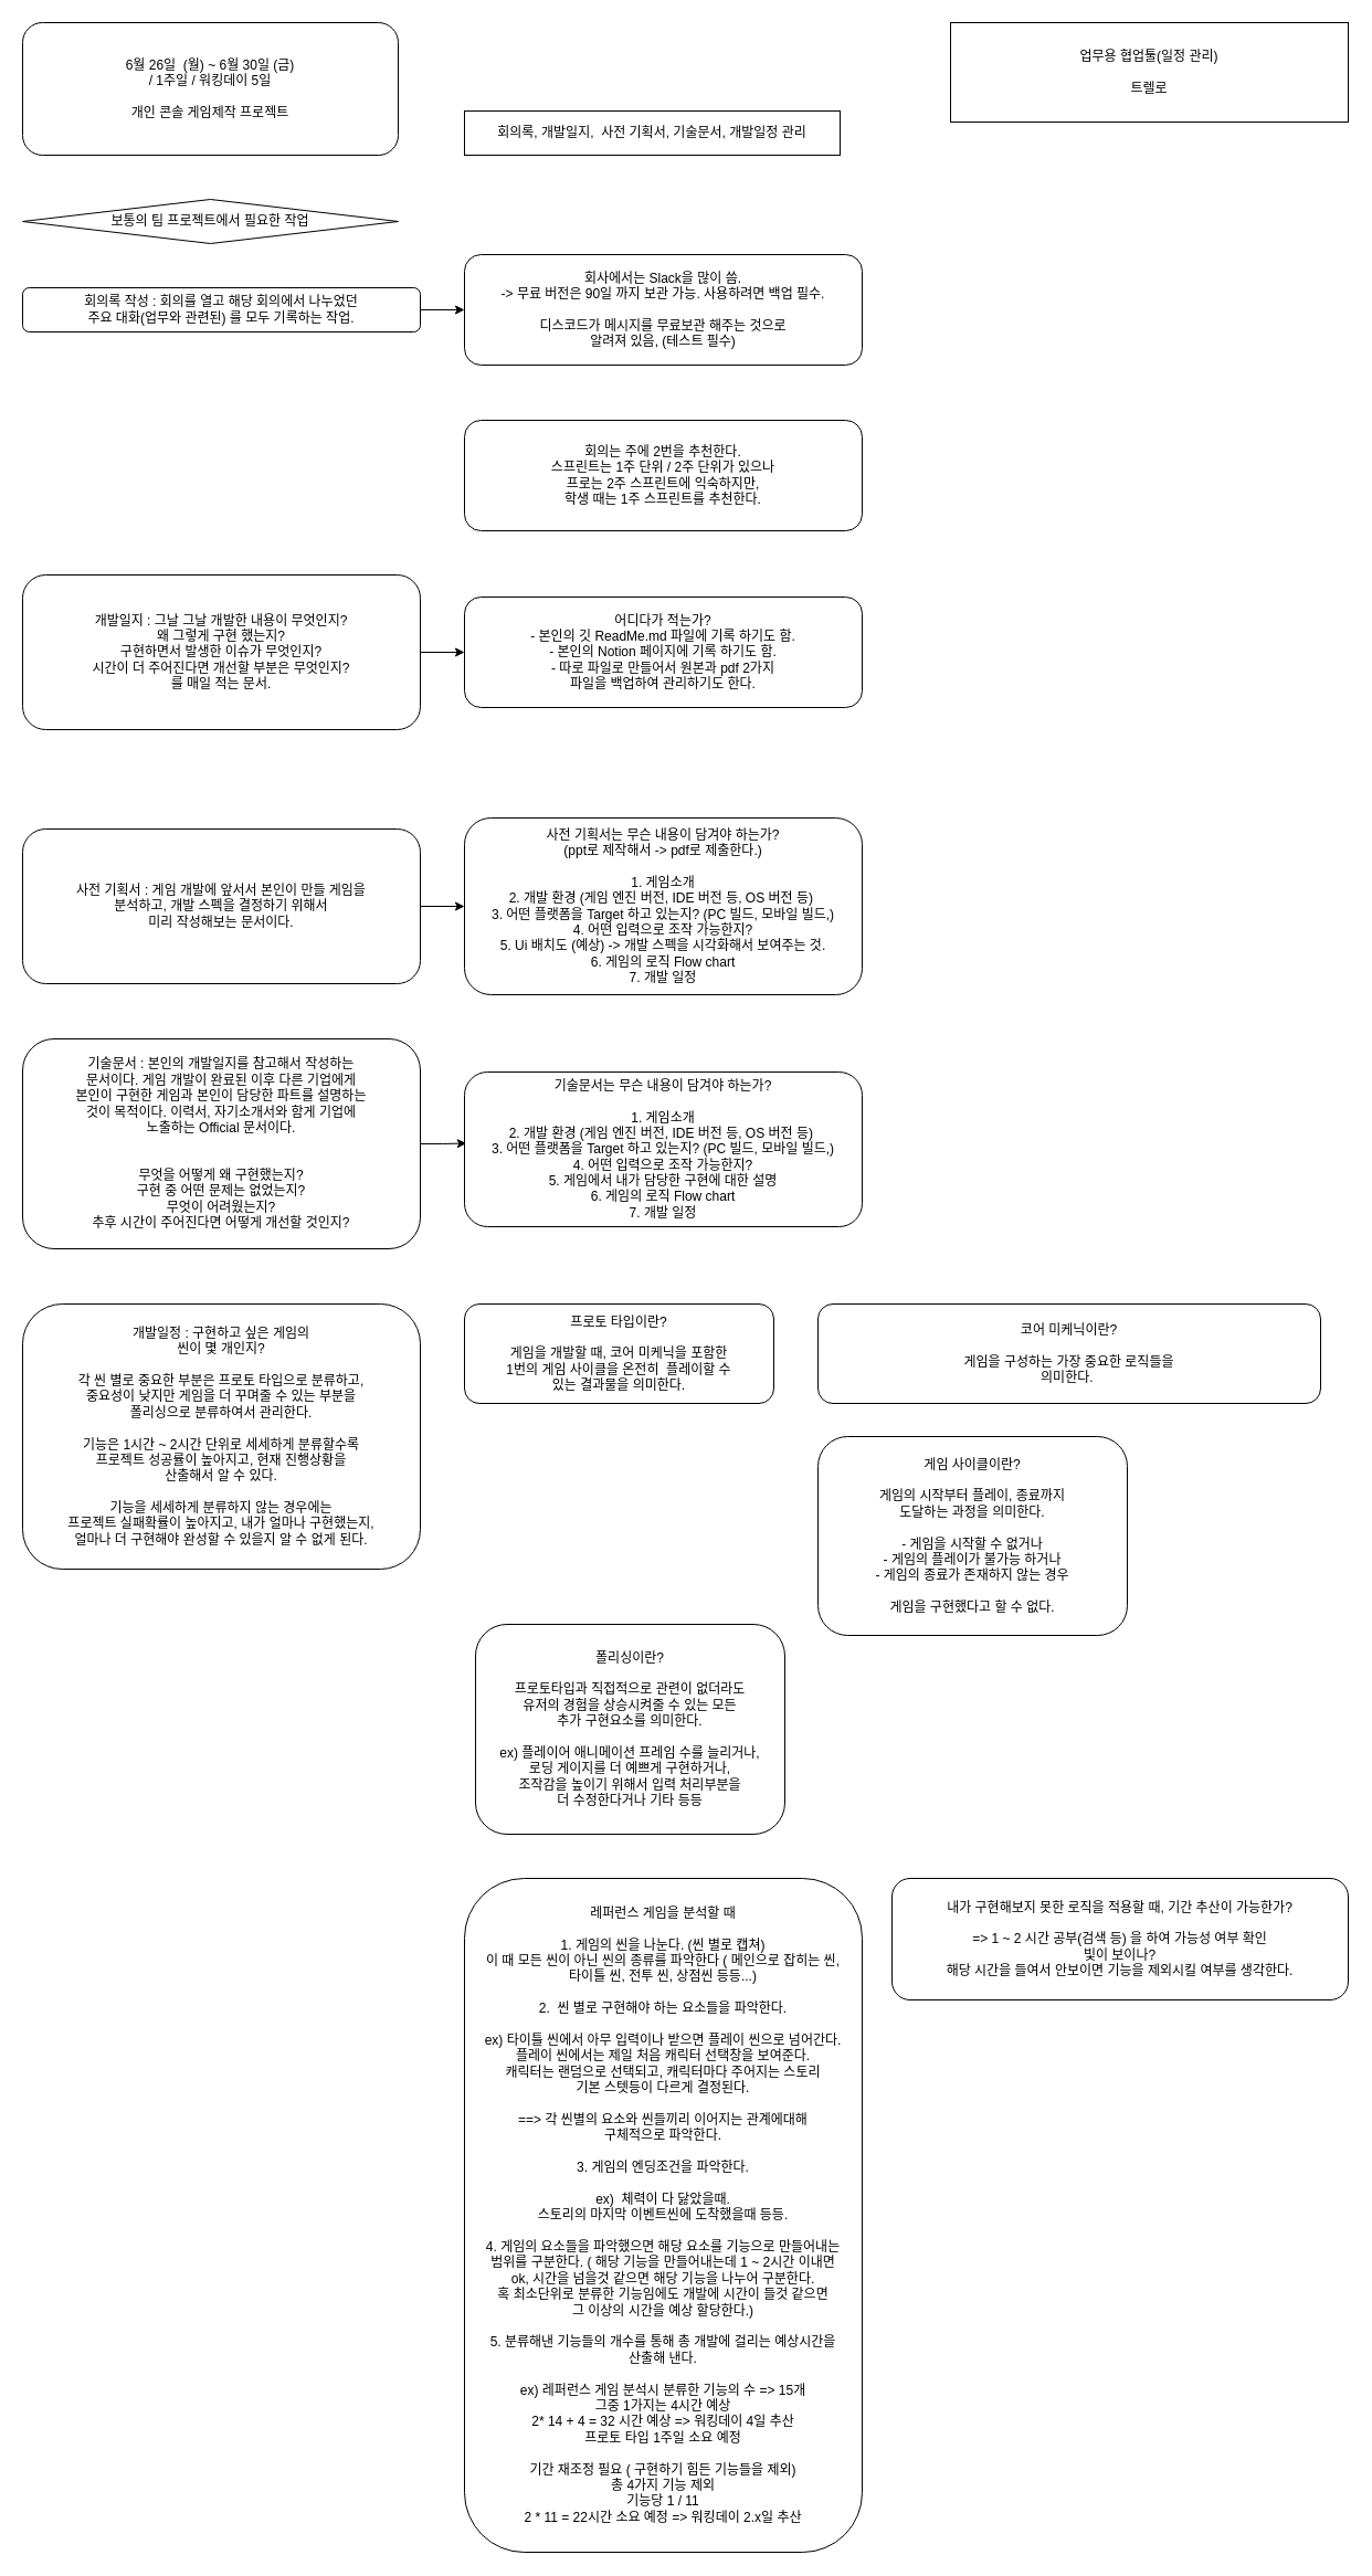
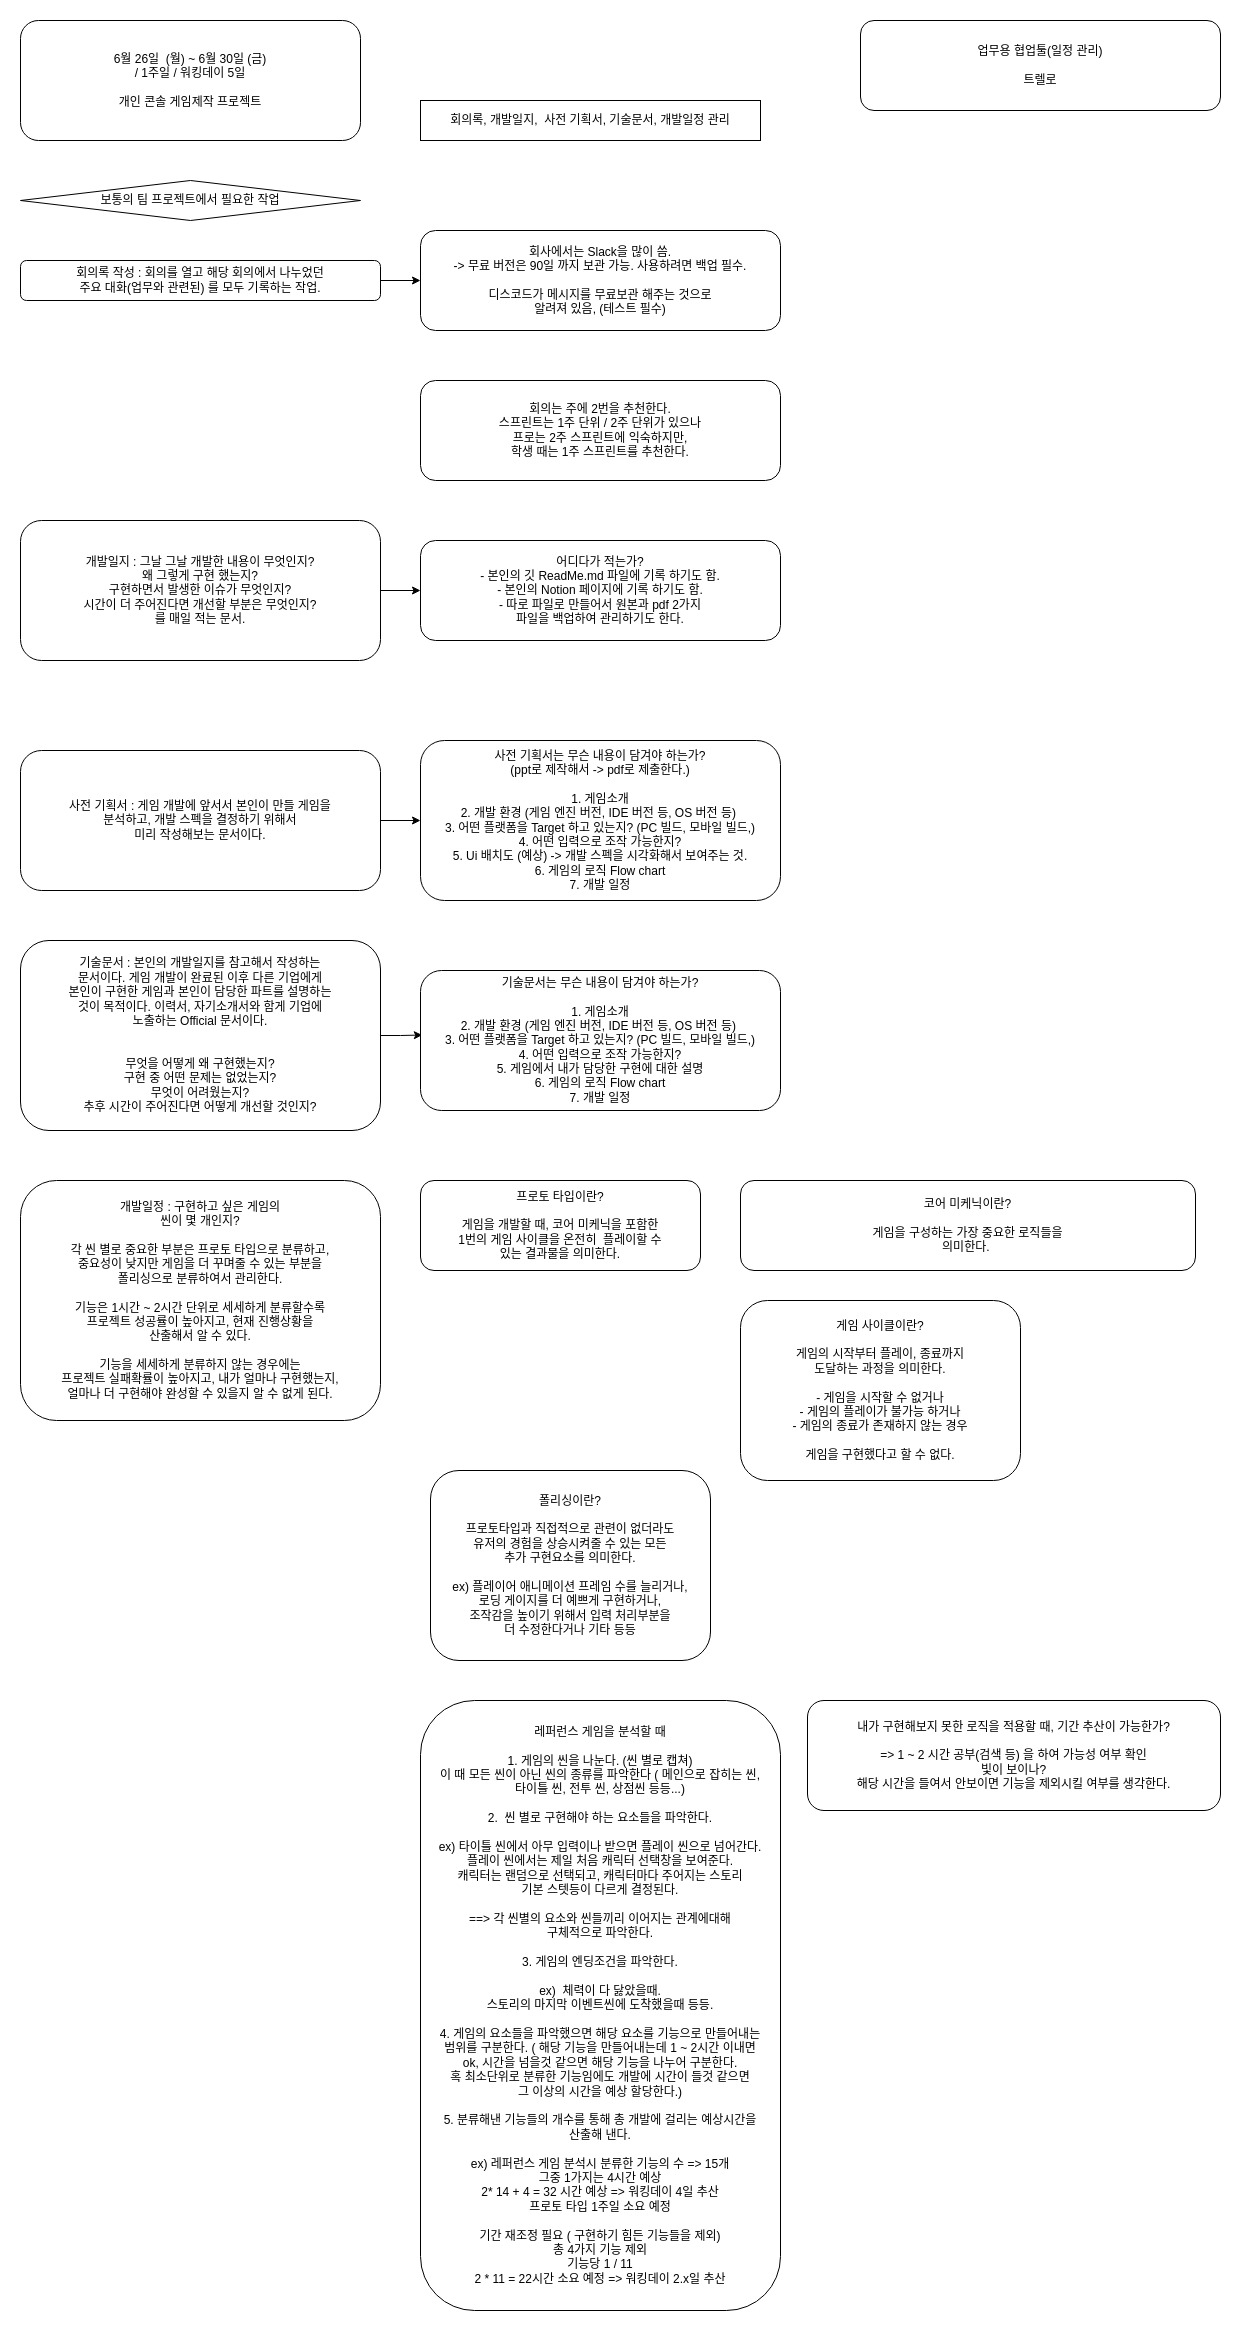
  <mxCell id="0" />
  <mxCell id="1" parent="0" />
  <mxCell id="2" value="6월 26일&amp;nbsp; (월) ~ 6월 30일 (금) &lt;br&gt;/ 1주일 / 워킹데이 5일&lt;br&gt;&lt;br&gt;개인 콘솔 게임제작 프로젝트" style="rounded=1;whiteSpace=wrap;html=1;" vertex="1" parent="1"><mxGeometry x="20" y="20" width="340" height="120" as="geometry" /></mxCell>
  <mxCell id="3" value="보통의 팀 프로젝트에서 필요한 작업" style="rhombus;whiteSpace=wrap;html=1;" vertex="1" parent="1"><mxGeometry x="20" y="180" width="340" height="40" as="geometry" /></mxCell>
  <mxCell id="4" style="edgeStyle=orthogonalEdgeStyle;rounded=0;orthogonalLoop=1;jettySize=auto;html=1;" edge="1" parent="1" source="5" target="6"><mxGeometry relative="1" as="geometry" /></mxCell>
  <mxCell id="5" value="회의록 작성 : 회의를 열고 해당 회의에서 나누었던&lt;br&gt;주요 대화(업무와 관련된) 를 모두 기록하는 작업." style="rounded=1;whiteSpace=wrap;html=1;" vertex="1" parent="1"><mxGeometry x="20" y="260" width="360" height="40" as="geometry" /></mxCell>
  <mxCell id="6" value="회사에서는 Slack을 많이 씀.&lt;br&gt;-&amp;gt; 무료 버전은 90일 까지 보관 가능. 사용하려면 백업 필수.&lt;br&gt;&lt;br&gt;디스코드가 메시지를 무료보관 해주는 것으로&lt;br&gt;알려져 있음, (테스트 필수)" style="rounded=1;whiteSpace=wrap;html=1;" vertex="1" parent="1"><mxGeometry x="420" y="230" width="360" height="100" as="geometry" /></mxCell>
  <mxCell id="7" value="회의는 주에 2번을 추천한다.&lt;br&gt;스프린트는 1주 단위 / 2주 단위가 있으나&lt;br&gt;프로는 2주 스프린트에 익숙하지만,&lt;br&gt;학생 때는 1주 스프린트를 추천한다." style="rounded=1;whiteSpace=wrap;html=1;" vertex="1" parent="1"><mxGeometry x="420" y="380" width="360" height="100" as="geometry" /></mxCell>
  <mxCell id="8" value="회의록, 개발일지,&amp;nbsp; 사전 기획서, 기술문서, 개발일정 관리" style="whiteSpace=wrap;html=1;rounded=0;" vertex="1" parent="1"><mxGeometry x="420" y="100" width="340" height="40" as="geometry" /></mxCell>
  <mxCell id="9" style="edgeStyle=orthogonalEdgeStyle;rounded=0;orthogonalLoop=1;jettySize=auto;html=1;entryX=0;entryY=0.5;entryDx=0;entryDy=0;" edge="1" parent="1" source="10" target="11"><mxGeometry relative="1" as="geometry" /></mxCell>
  <mxCell id="10" value="개발일지 : 그날 그날 개발한 내용이 무엇인지?&lt;br&gt;왜 그렇게 구현 했는지?&lt;br&gt;구현하면서 발생한 이슈가 무엇인지?&lt;br&gt;시간이 더 주어진다면 개선할 부분은 무엇인지?&lt;br&gt;를 매일 적는 문서." style="rounded=1;whiteSpace=wrap;html=1;" vertex="1" parent="1"><mxGeometry x="20" y="520" width="360" height="140" as="geometry" /></mxCell>
  <mxCell id="11" value="어디다가 적는가?&lt;br&gt;- 본인의 깃 ReadMe.md 파일에 기록 하기도 함.&lt;br&gt;- 본인의 Notion 페이지에 기록 하기도 함.&lt;br&gt;- 따로 파일로 만들어서 원본과 pdf 2가지 &lt;br&gt;파일을 백업하여 관리하기도 한다." style="rounded=1;whiteSpace=wrap;html=1;" vertex="1" parent="1"><mxGeometry x="420" y="540" width="360" height="100" as="geometry" /></mxCell>
  <mxCell id="12" style="edgeStyle=orthogonalEdgeStyle;rounded=0;orthogonalLoop=1;jettySize=auto;html=1;" edge="1" parent="1" source="13" target="14"><mxGeometry relative="1" as="geometry" /></mxCell>
  <mxCell id="13" value="사전 기획서 : 게임 개발에 앞서서 본인이 만들 게임을&lt;br&gt;분석하고, 개발 스펙을 결정하기 위해서 &lt;br&gt;미리 작성해보는 문서이다." style="rounded=1;whiteSpace=wrap;html=1;" vertex="1" parent="1"><mxGeometry x="20" y="750" width="360" height="140" as="geometry" /></mxCell>
  <mxCell id="14" value="사전 기획서는 무슨 내용이 담겨야 하는가?&lt;br&gt;(ppt로 제작해서 -&amp;gt; pdf로 제출한다.)&lt;br&gt;&lt;br&gt;1. 게임소개&lt;br&gt;2. 개발 환경 (게임 엔진 버전, IDE 버전 등, OS 버전 등)&amp;nbsp;&lt;br&gt;3. 어떤 플랫폼을 Target 하고 있는지? (PC 빌드, 모바일 빌드,)&lt;br&gt;4. 어떤 입력으로 조작 가능한지?&lt;br&gt;5. Ui 배치도 (예상) -&amp;gt; 개발 스펙을 시각화해서 보여주는 것.&lt;br&gt;6. 게임의 로직 Flow chart&lt;br&gt;7. 개발 일정" style="rounded=1;whiteSpace=wrap;html=1;" vertex="1" parent="1"><mxGeometry x="420" y="740" width="360" height="160" as="geometry" /></mxCell>
  <mxCell id="15" style="edgeStyle=orthogonalEdgeStyle;rounded=0;orthogonalLoop=1;jettySize=auto;html=1;entryX=0.005;entryY=0.461;entryDx=0;entryDy=0;entryPerimeter=0;" edge="1" parent="1" source="16" target="17"><mxGeometry relative="1" as="geometry" /></mxCell>
  <mxCell id="16" value="기술문서 : 본인의 개발일지를 참고해서 작성하는 &lt;br&gt;문서이다. 게임 개발이 완료된 이후 다른 기업에게&lt;br&gt;본인이 구현한 게임과 본인이 담당한 파트를 설명하는&lt;br&gt;것이 목적이다. 이력서, 자기소개서와 함게 기업에&lt;br&gt;노출하는 Official 문서이다.&lt;br&gt;&lt;br&gt;&lt;br&gt;무엇을 어떻게 왜 구현했는지?&lt;br&gt;구현 중 어떤 문제는 없었는지?&lt;br&gt;무엇이 어려웠는지?&lt;br&gt;추후 시간이 주어진다면 어떻게 개선할 것인지?" style="rounded=1;whiteSpace=wrap;html=1;" vertex="1" parent="1"><mxGeometry x="20" y="940" width="360" height="190" as="geometry" /></mxCell>
  <mxCell id="17" value="기술문서는 무슨 내용이 담겨야 하는가?&lt;br&gt;&lt;br&gt;1. 게임소개&lt;br&gt;2. 개발 환경 (게임 엔진 버전, IDE 버전 등, OS 버전 등)&amp;nbsp;&lt;br&gt;3. 어떤 플랫폼을 Target 하고 있는지? (PC 빌드, 모바일 빌드,)&lt;br&gt;4. 어떤 입력으로 조작 가능한지?&lt;br&gt;5. 게임에서 내가 담당한 구현에 대한 설명&lt;br&gt;6. 게임의 로직 Flow chart&lt;br&gt;7. 개발 일정" style="rounded=1;whiteSpace=wrap;html=1;" vertex="1" parent="1"><mxGeometry x="420" y="970" width="360" height="140" as="geometry" /></mxCell>
  <mxCell id="18" value="개발일정 : 구현하고 싶은 게임의&lt;br&gt;씬이 몇 개인지?&lt;br&gt;&lt;br&gt;각 씬 별로 중요한 부분은 프로토 타입으로 분류하고,&lt;br&gt;중요성이 낮지만 게임을 더 꾸며줄 수 있는 부분을&lt;br&gt;폴리싱으로 분류하여서 관리한다.&lt;br&gt;&lt;br&gt;기능은 1시간 ~ 2시간 단위로 세세하게 분류할수록&lt;br&gt;프로젝트 성공률이 높아지고, 현재 진행상황을&lt;br&gt;산출해서 알 수 있다.&lt;br&gt;&lt;br&gt;기능을 세세하게 분류하지 않는 경우에는&lt;br&gt;프로젝트 실패확률이 높아지고, 내가 얼마나 구현했는지,&lt;br&gt;얼마나 더 구현해야 완성할 수 있을지 알 수 없게 된다." style="rounded=1;whiteSpace=wrap;html=1;" vertex="1" parent="1"><mxGeometry x="20" y="1180" width="360" height="240" as="geometry" /></mxCell>
  <mxCell id="19" value="프로토 타입이란?&lt;br&gt;&lt;br&gt;게임을 개발할 때, 코어 미케닉을 포함한&lt;br&gt;1번의 게임 사이클을 온전히&amp;nbsp; 플레이할 수&lt;br&gt;있는 결과물을 의미한다." style="rounded=1;whiteSpace=wrap;html=1;" vertex="1" parent="1"><mxGeometry x="420" y="1180" width="280" height="90" as="geometry" /></mxCell>
  <mxCell id="20" value="코어 미케닉이란?&lt;br&gt;&lt;br&gt;게임을 구성하는 가장 중요한 로직들을&lt;br&gt;의미한다.&amp;nbsp;" style="rounded=1;whiteSpace=wrap;html=1;" vertex="1" parent="1"><mxGeometry x="740" y="1180" width="455" height="90" as="geometry" /></mxCell>
  <mxCell id="21" value="게임 사이클이란?&lt;br&gt;&lt;br&gt;게임의 시작부터 플레이, 종료까지&lt;br&gt;도달하는 과정을 의미한다.&lt;br&gt;&lt;br&gt;- 게임을 시작할 수 없거나&lt;br&gt;- 게임의 플레이가 불가능 하거나&lt;br&gt;- 게임의 종료가 존재하지 않는 경우&lt;br&gt;&lt;br&gt;게임을 구현했다고 할 수 없다." style="rounded=1;whiteSpace=wrap;html=1;" vertex="1" parent="1"><mxGeometry x="740" y="1300" width="280" height="180" as="geometry" /></mxCell>
  <mxCell id="22" value="폴리싱이란?&lt;br&gt;&lt;br&gt;프로토타입과 직접적으로 관련이 없더라도&lt;br&gt;유저의 경험을 상승시켜줄 수 있는 모든&lt;br&gt;추가 구현요소를 의미한다.&lt;br&gt;&lt;br&gt;ex) 플레이어 애니메이션 프레임 수를 늘리거나,&lt;br&gt;로딩 게이지를 더 예쁘게 구현하거나,&lt;br&gt;조작감을 높이기 위해서 입력 처리부분을&lt;br&gt;더 수정한다거나 기타 등등" style="rounded=1;whiteSpace=wrap;html=1;" vertex="1" parent="1"><mxGeometry x="430" y="1470" width="280" height="190" as="geometry" /></mxCell>
  <mxCell id="23" value="레퍼런스 게임을 분석할 때&lt;br&gt;&lt;br&gt;1. 게임의 씬을 나눈다. (씬 별로 캡쳐)&lt;br&gt;이 때 모든 씬이 아닌 씬의 종류를 파악한다 ( 메인으로 잡히는 씬,&lt;br&gt;타이틀 씬, 전투 씬, 상점씬 등등...)&lt;br&gt;&lt;br&gt;2.&amp;nbsp; 씬 별로 구현해야 하는 요소들을 파악한다.&lt;br&gt;&lt;br&gt;ex) 타이틀 씬에서 아무 입력이나 받으면 플레이 씬으로 넘어간다.&lt;br&gt;플레이 씬에서는 제일 처음 캐릭터 선택창을 보여준다.&lt;br&gt;캐릭터는 랜덤으로 선택되고, 캐릭터마다 주어지는 스토리&lt;br&gt;기본 스텟등이 다르게 결정된다.&lt;br&gt;&lt;br&gt;==&amp;gt; 각 씬별의 요소와 씬들끼리 이어지는 관계에대해&lt;br&gt;구체적으로 파악한다.&lt;br&gt;&lt;br&gt;3. 게임의 엔딩조건을 파악한다.&lt;br&gt;&lt;br&gt;ex)&amp;nbsp; 체력이 다 닳았을때.&lt;br&gt;스토리의 마지막 이벤트씬에 도착했을때 등등.&lt;br&gt;&lt;br&gt;4. 게임의 요소들을 파악했으면 해당 요소를 기능으로 만들어내는&lt;br&gt;범위를 구분한다. ( 해당 기능을 만들어내는데 1 ~ 2시간 이내면&lt;br&gt;ok, 시간을 넘을것 같으면 해당 기능을 나누어 구분한다.&lt;br&gt;혹 최소단위로 분류한 기능임에도 개발에 시간이 들것 같으면&lt;br&gt;그 이상의 시간을 예상 할당한다.)&lt;br&gt;&lt;br&gt;5. 분류해낸 기능들의 개수를 통해 총 개발에 걸리는 예상시간을&lt;br&gt;산출해 낸다.&lt;br&gt;&lt;br&gt;ex) 레퍼런스 게임 분석시 분류한 기능의 수 =&amp;gt; 15개&lt;br&gt;그중 1가지는 4시간 예상&lt;br&gt;2* 14 + 4 = 32 시간 예상 =&amp;gt; 워킹데이 4일 추산&lt;br&gt;프로토 타입 1주일 소요 예정&lt;br&gt;&lt;br&gt;기간 재조정 필요 ( 구현하기 힘든 기능들을 제외)&lt;br&gt;총 4가지 기능 제외&lt;br&gt;기능당 1 / 11&lt;br&gt;2 * 11 = 22시간 소요 예정 =&amp;gt; 워킹데이 2.x일 추산" style="rounded=1;whiteSpace=wrap;html=1;" vertex="1" parent="1"><mxGeometry x="420" y="1700" width="360" height="610" as="geometry" /></mxCell>
  <mxCell id="24" value="내가 구현해보지 못한 로직을 적용할 때, 기간 추산이 가능한가?&lt;br&gt;&lt;br&gt;=&amp;gt; 1 ~ 2 시간 공부(검색 등) 을 하여 가능성 여부 확인&lt;br&gt;빛이 보이나?&lt;br&gt;해당 시간을 들여서 안보이면 기능을 제외시킬 여부를 생각한다.&lt;br&gt;" style="rounded=1;whiteSpace=wrap;html=1;" vertex="1" parent="1"><mxGeometry x="807" y="1700" width="413" height="110" as="geometry" /></mxCell>
- <mxCell id="25" value="업무용 협업툴(일정 관리)&lt;br&gt;&lt;br&gt;트렐로" style="whiteSpace=wrap;html=1;rounded=0;" vertex="1" parent="1"><mxGeometry x="860" y="20" width="360" height="90" as="geometry" /></mxCell>
+ <mxCell id="25" value="업무용 협업툴(일정 관리)&lt;br&gt;&lt;br&gt;트렐로" style="rounded=1;whiteSpace=wrap;html=1;" vertex="1" parent="1"><mxGeometry x="860" y="20" width="360" height="90" as="geometry" /></mxCell>
